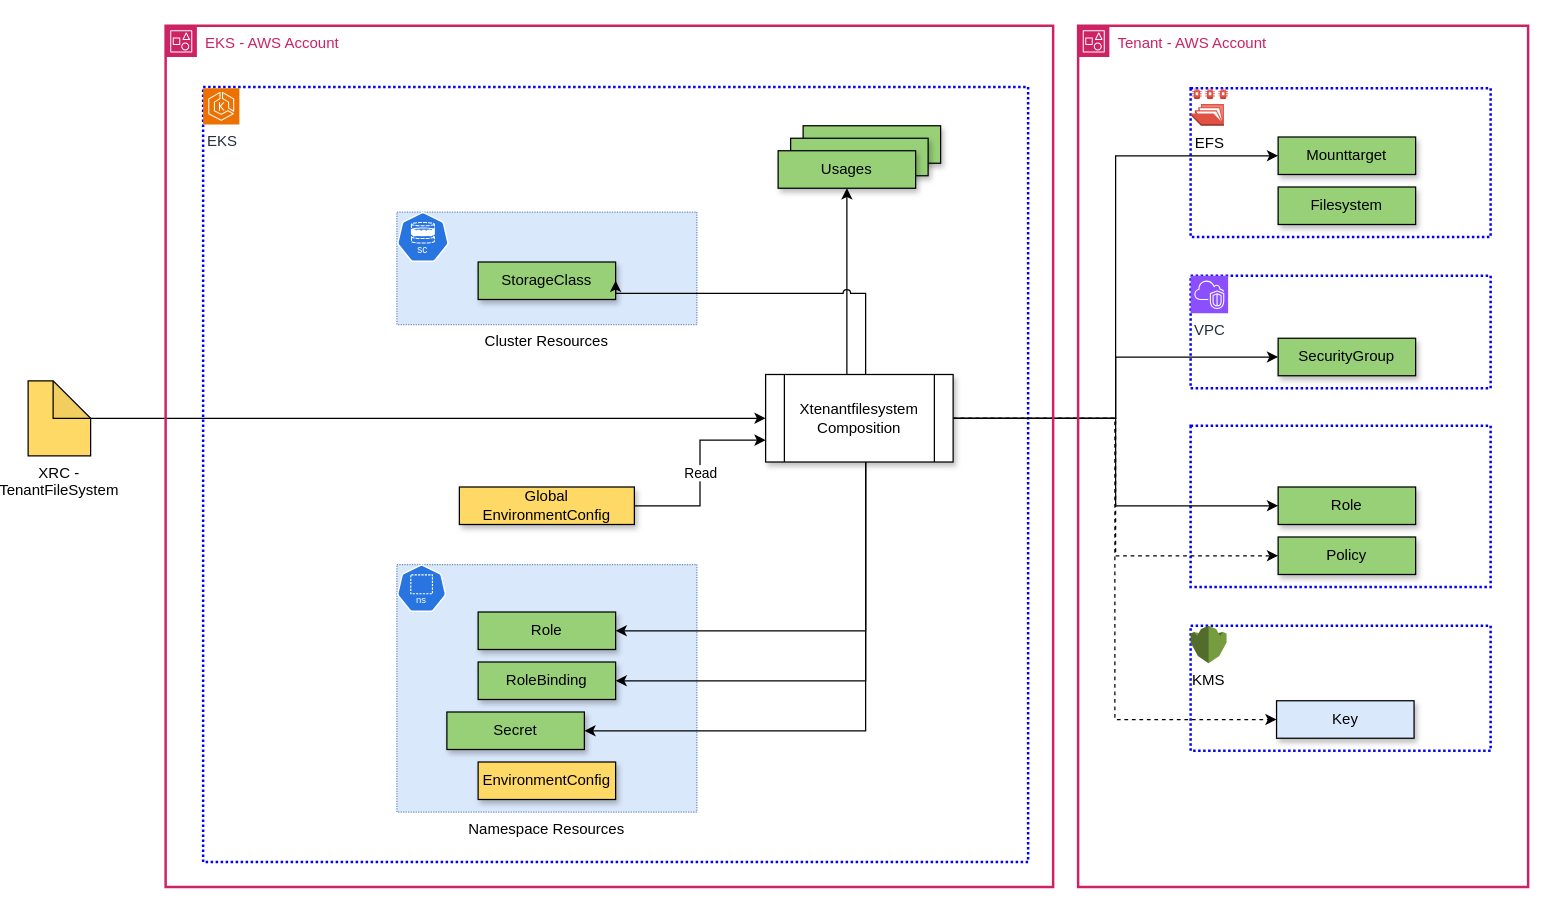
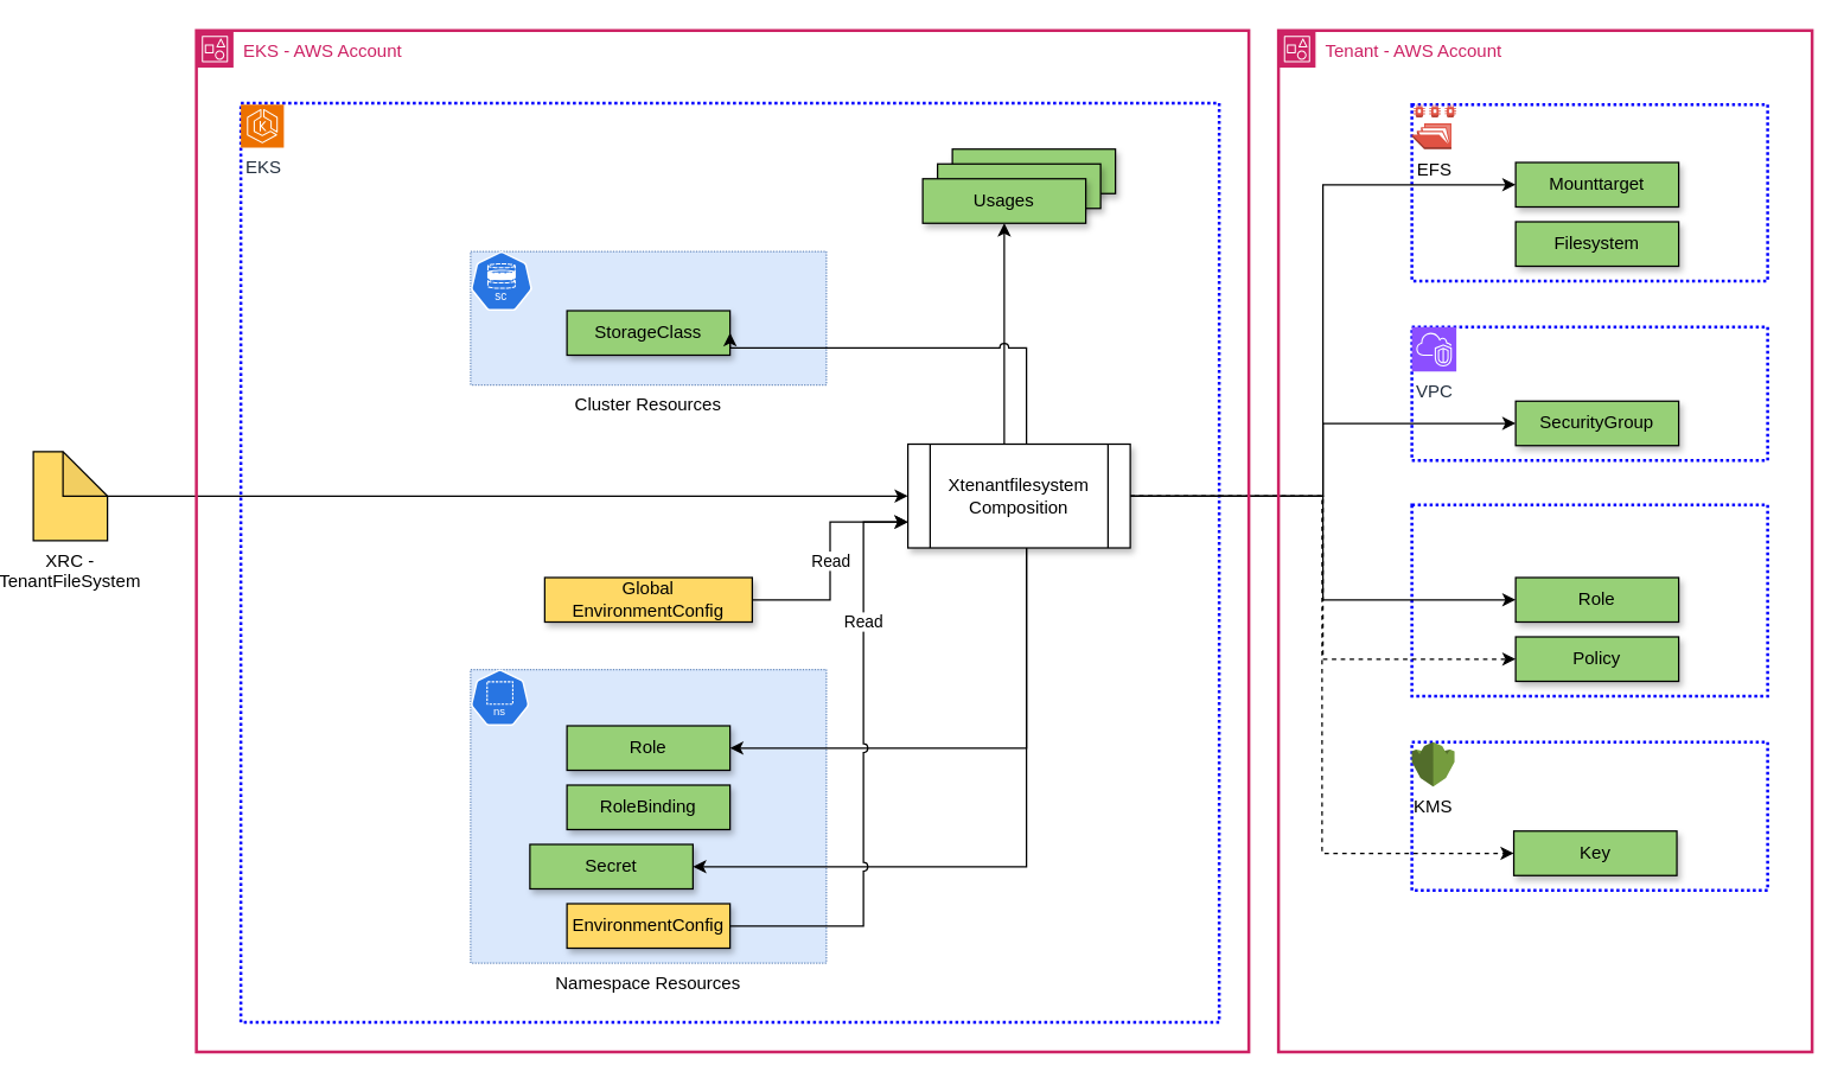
  <mxCell id="0" />
  <mxCell id="1" parent="0" />
  <mxCell id="2" value="Usages" style="rounded=0;whiteSpace=wrap;html=1;shadow=1;fillColor=#97D077;" vertex="1" parent="1"><mxGeometry x="640" y="100" width="110" height="30" as="geometry" /></mxCell>
  <mxCell id="3" value="" style="rounded=0;whiteSpace=wrap;html=1;fillColor=none;dashed=1;strokeColor=#0000FF;dashPattern=1 1;glass=0;shadow=0;strokeWidth=2;" vertex="1" parent="1"><mxGeometry x="160" y="69" width="660" height="620" as="geometry" /></mxCell>
  <mxCell id="4" value="Cluster Resources" style="rounded=0;whiteSpace=wrap;html=1;fillColor=#dae8fc;dashed=1;strokeColor=#6c8ebf;dashPattern=1 1;glass=0;shadow=0;labelPosition=center;verticalLabelPosition=bottom;align=center;verticalAlign=top;" vertex="1" parent="1"><mxGeometry x="315" y="169" width="240" height="90" as="geometry" /></mxCell>
  <mxCell id="5" value="Namespace Resources" style="rounded=0;whiteSpace=wrap;html=1;fillColor=#dae8fc;dashed=1;strokeColor=#6c8ebf;dashPattern=1 1;glass=0;shadow=0;labelPosition=center;verticalLabelPosition=bottom;align=center;verticalAlign=top;" vertex="1" parent="1"><mxGeometry x="315" y="451" width="240" height="198" as="geometry" /></mxCell>
  <mxCell id="6" value="" style="rounded=0;whiteSpace=wrap;html=1;fillColor=none;dashed=1;strokeColor=#0000FF;dashPattern=1 1;glass=0;shadow=0;strokeWidth=2;" vertex="1" parent="1"><mxGeometry x="950" y="500" width="240" height="100" as="geometry" /></mxCell>
  <mxCell id="7" value="" style="rounded=0;whiteSpace=wrap;html=1;fillColor=none;dashed=1;strokeColor=#0000FF;dashPattern=1 1;glass=0;shadow=0;strokeWidth=2;" vertex="1" parent="1"><mxGeometry x="950" y="340" width="240" height="129" as="geometry" /></mxCell>
  <mxCell id="8" value="" style="rounded=0;whiteSpace=wrap;html=1;fillColor=none;dashed=1;strokeColor=#0000FF;dashPattern=1 1;glass=0;shadow=0;strokeWidth=2;" vertex="1" parent="1"><mxGeometry x="950" y="70" width="240" height="119" as="geometry" /></mxCell>
  <mxCell id="9" value="" style="rounded=0;whiteSpace=wrap;html=1;fillColor=none;dashed=1;strokeColor=#0000FF;dashPattern=1 1;glass=0;shadow=0;strokeWidth=2;" vertex="1" parent="1"><mxGeometry x="950" y="220" width="240" height="90" as="geometry" /></mxCell>
  <mxCell id="10" value="XRC - TenantFileSystem" style="shape=note;whiteSpace=wrap;html=1;backgroundOutline=1;darkOpacity=0.05;labelPosition=center;verticalLabelPosition=bottom;align=center;verticalAlign=top;fillColor=#FFD966;" vertex="1" parent="1"><mxGeometry x="20" y="304" width="50" height="60" as="geometry" /></mxCell>
  <mxCell id="11" value="EKS" style="sketch=0;points=[[0,0,0],[0.25,0,0],[0.5,0,0],[0.75,0,0],[1,0,0],[0,1,0],[0.25,1,0],[0.5,1,0],[0.75,1,0],[1,1,0],[0,0.25,0],[0,0.5,0],[0,0.75,0],[1,0.25,0],[1,0.5,0],[1,0.75,0]];outlineConnect=0;fontColor=#232F3E;fillColor=#ED7100;strokeColor=#ffffff;dashed=0;verticalLabelPosition=bottom;verticalAlign=top;align=center;html=1;fontSize=12;fontStyle=0;aspect=fixed;shape=mxgraph.aws4.resourceIcon;resIcon=mxgraph.aws4.eks;" vertex="1" parent="1"><mxGeometry x="160" y="70" width="29" height="29" as="geometry" /></mxCell>
  <mxCell id="12" value="EFS" style="outlineConnect=0;dashed=0;verticalLabelPosition=bottom;verticalAlign=top;align=center;html=1;shape=mxgraph.aws3.efs_share;fillColor=#E05243;gradientColor=none;" vertex="1" parent="1"><mxGeometry x="950" y="70" width="30" height="30" as="geometry" /></mxCell>
  <mxCell id="13" value="VPC" style="sketch=0;points=[[0,0,0],[0.25,0,0],[0.5,0,0],[0.75,0,0],[1,0,0],[0,1,0],[0.25,1,0],[0.5,1,0],[0.75,1,0],[1,1,0],[0,0.25,0],[0,0.5,0],[0,0.75,0],[1,0.25,0],[1,0.5,0],[1,0.75,0]];outlineConnect=0;fontColor=#232F3E;fillColor=#8C4FFF;strokeColor=#ffffff;dashed=0;verticalLabelPosition=bottom;verticalAlign=top;align=center;html=1;fontSize=12;fontStyle=0;aspect=fixed;shape=mxgraph.aws4.resourceIcon;resIcon=mxgraph.aws4.vpc;" vertex="1" parent="1"><mxGeometry x="950" y="220" width="30" height="30" as="geometry" /></mxCell>
  <mxCell id="14" value="" style="aspect=fixed;sketch=0;html=1;dashed=0;whitespace=wrap;verticalLabelPosition=bottom;verticalAlign=top;fillColor=#2875E2;strokeColor=#ffffff;points=[[0.005,0.63,0],[0.1,0.2,0],[0.9,0.2,0],[0.5,0,0],[0.995,0.63,0],[0.72,0.99,0],[0.5,1,0],[0.28,0.99,0]];shape=mxgraph.kubernetes.icon2;kubernetesLabel=1;prIcon=ns" vertex="1" parent="1"><mxGeometry x="315" y="451" width="39.58" height="38" as="geometry" /></mxCell>
  <mxCell id="15" value="KMS" style="outlineConnect=0;dashed=0;verticalLabelPosition=bottom;verticalAlign=top;align=center;html=1;shape=mxgraph.aws3.kms;fillColor=#759C3E;gradientColor=none;" vertex="1" parent="1"><mxGeometry x="950" y="500" width="28.75" height="30" as="geometry" /></mxCell>
  <mxCell id="16" value="Mounttarget" style="rounded=0;whiteSpace=wrap;html=1;shadow=1;fillColor=#97D077;" vertex="1" parent="1"><mxGeometry x="1020" y="109" width="110" height="30" as="geometry" /></mxCell>
  <mxCell id="17" value="Filesystem" style="rounded=0;whiteSpace=wrap;html=1;shadow=1;fillColor=#97D077;" vertex="1" parent="1"><mxGeometry x="1020" y="149" width="110" height="30" as="geometry" /></mxCell>
  <mxCell id="18" value="SecurityGroup" style="rounded=0;whiteSpace=wrap;html=1;glass=0;shadow=1;fillColor=#97D077;" vertex="1" parent="1"><mxGeometry x="1020" y="270" width="110" height="30" as="geometry" /></mxCell>
  <mxCell id="19" value="Role" style="rounded=0;whiteSpace=wrap;html=1;shadow=1;fillColor=#97D077;" vertex="1" parent="1"><mxGeometry x="380" y="489" width="110" height="30" as="geometry" /></mxCell>
  <mxCell id="20" value="RoleBinding" style="rounded=0;whiteSpace=wrap;html=1;shadow=1;fillColor=#97D077;" vertex="1" parent="1"><mxGeometry x="380" y="529" width="110" height="30" as="geometry" /></mxCell>
  <mxCell id="21" value="Secret" style="rounded=0;whiteSpace=wrap;html=1;shadow=1;fillColor=#97D077;" vertex="1" parent="1"><mxGeometry x="355" y="569" width="110" height="30" as="geometry" /></mxCell>
  <mxCell id="22" value="StorageClass" style="rounded=0;whiteSpace=wrap;html=1;shadow=1;fillColor=#97D077;" vertex="1" parent="1"><mxGeometry x="380" y="209" width="110" height="30" as="geometry" /></mxCell>
  <mxCell id="23" style="edgeStyle=orthogonalEdgeStyle;rounded=0;orthogonalLoop=1;jettySize=auto;html=1;entryX=0;entryY=0.5;entryDx=0;entryDy=0;" edge="1" parent="1" source="34" target="16"><mxGeometry relative="1" as="geometry" /></mxCell>
  <mxCell id="24" style="edgeStyle=orthogonalEdgeStyle;rounded=0;orthogonalLoop=1;jettySize=auto;html=1;entryX=0;entryY=0.5;entryDx=0;entryDy=0;" edge="1" parent="1" source="34" target="18"><mxGeometry relative="1" as="geometry" /></mxCell>
  <mxCell id="25" style="edgeStyle=orthogonalEdgeStyle;rounded=0;orthogonalLoop=1;jettySize=auto;html=1;entryX=0;entryY=0.5;entryDx=0;entryDy=0;" edge="1" parent="1" source="34" target="35"><mxGeometry relative="1" as="geometry" /></mxCell>
  <mxCell id="26" style="edgeStyle=orthogonalEdgeStyle;rounded=0;orthogonalLoop=1;jettySize=auto;html=1;entryX=0;entryY=0.5;entryDx=0;entryDy=0;dashed=1;" edge="1" parent="1" source="34" target="36"><mxGeometry relative="1" as="geometry" /></mxCell>
  <mxCell id="27" style="edgeStyle=orthogonalEdgeStyle;rounded=0;orthogonalLoop=1;jettySize=auto;html=1;entryX=0;entryY=0.5;entryDx=0;entryDy=0;dashed=1;" edge="1" parent="1" source="34" target="37"><mxGeometry relative="1" as="geometry" /></mxCell>
  <mxCell id="28" value="" style="edgeStyle=orthogonalEdgeStyle;rounded=0;orthogonalLoop=1;jettySize=auto;html=1;endArrow=none;endFill=0;startArrow=classic;startFill=1;" edge="1" parent="1" source="34" target="10"><mxGeometry relative="1" as="geometry" /></mxCell>
  <mxCell id="29" style="edgeStyle=orthogonalEdgeStyle;rounded=0;orthogonalLoop=1;jettySize=auto;html=1;entryX=1;entryY=0.5;entryDx=0;entryDy=0;" edge="1" parent="1" source="34" target="19"><mxGeometry relative="1" as="geometry"><Array as="points"><mxPoint x="690" y="504" /></Array></mxGeometry></mxCell>
- <mxCell id="30" style="edgeStyle=orthogonalEdgeStyle;rounded=0;orthogonalLoop=1;jettySize=auto;html=1;entryX=1;entryY=0.5;entryDx=0;entryDy=0;" edge="1" parent="1" source="34" target="20"><mxGeometry relative="1" as="geometry"><Array as="points"><mxPoint x="690" y="544" /></Array></mxGeometry></mxCell>
  <mxCell id="31" style="edgeStyle=orthogonalEdgeStyle;rounded=0;orthogonalLoop=1;jettySize=auto;html=1;entryX=1;entryY=0.5;entryDx=0;entryDy=0;" edge="1" parent="1" source="34" target="21"><mxGeometry relative="1" as="geometry"><Array as="points"><mxPoint x="690" y="584" /></Array></mxGeometry></mxCell>
  <mxCell id="32" style="edgeStyle=orthogonalEdgeStyle;rounded=0;orthogonalLoop=1;jettySize=auto;html=1;entryX=0.5;entryY=1;entryDx=0;entryDy=0;jumpStyle=none;" edge="1" parent="1" source="34" target="44"><mxGeometry relative="1" as="geometry"><Array as="points"><mxPoint x="675" y="269" /><mxPoint x="675" y="269" /></Array></mxGeometry></mxCell>
  <mxCell id="33" style="edgeStyle=orthogonalEdgeStyle;rounded=0;orthogonalLoop=1;jettySize=auto;html=1;entryX=1;entryY=0.5;entryDx=0;entryDy=0;jumpStyle=arc;" edge="1" parent="1" source="34" target="22"><mxGeometry relative="1" as="geometry"><Array as="points"><mxPoint x="690" y="234" /></Array></mxGeometry></mxCell>
  <mxCell id="34" value="&lt;div&gt;Xtenantfilesystem&lt;/div&gt;&lt;div&gt;Composition&lt;br&gt;&lt;/div&gt;" style="shape=process;whiteSpace=wrap;html=1;backgroundOutline=1;shadow=1;" vertex="1" parent="1"><mxGeometry x="610" y="299" width="150" height="70" as="geometry" /></mxCell>
  <mxCell id="35" value="Role" style="rounded=0;whiteSpace=wrap;html=1;shadow=1;fillColor=#97D077;" vertex="1" parent="1"><mxGeometry x="1020" y="389" width="110" height="30" as="geometry" /></mxCell>
  <mxCell id="36" value="Policy" style="rounded=0;whiteSpace=wrap;html=1;shadow=1;fillColor=#97D077;" vertex="1" parent="1"><mxGeometry x="1020" y="429" width="110" height="30" as="geometry" /></mxCell>
- <mxCell id="37" value="Key" style="rounded=0;whiteSpace=wrap;html=1;shadow=1;fillColor=#dae8fc;" vertex="1" parent="1"><mxGeometry x="1018.75" y="560" width="110" height="30" as="geometry" /></mxCell>
+ <mxCell id="37" value="Key" style="rounded=0;whiteSpace=wrap;html=1;shadow=1;fillColor=#97D077;" vertex="1" parent="1"><mxGeometry x="1018.75" y="560" width="110" height="30" as="geometry" /></mxCell>
  <mxCell id="38" value="" style="aspect=fixed;sketch=0;html=1;dashed=0;whitespace=wrap;verticalLabelPosition=bottom;verticalAlign=top;fillColor=#2875E2;strokeColor=#ffffff;points=[[0.005,0.63,0],[0.1,0.2,0],[0.9,0.2,0],[0.5,0,0],[0.995,0.63,0],[0.72,0.99,0],[0.5,1,0],[0.28,0.99,0]];shape=mxgraph.kubernetes.icon2;kubernetesLabel=1;prIcon=sc" vertex="1" parent="1"><mxGeometry x="315" y="169" width="41.67" height="40" as="geometry" /></mxCell>
+ <mxCell id="39" value="Read" style="edgeStyle=orthogonalEdgeStyle;rounded=0;orthogonalLoop=1;jettySize=auto;html=1;entryX=0;entryY=0.75;entryDx=0;entryDy=0;jumpStyle=arc;" edge="1" parent="1" source="40" target="34"><mxGeometry x="0.503" relative="1" as="geometry"><Array as="points"><mxPoint x="580" y="624" /><mxPoint x="580" y="352" /></Array><mxPoint as="offset" /></mxGeometry></mxCell>
  <mxCell id="40" value="EnvironmentConfig" style="rounded=0;whiteSpace=wrap;html=1;shadow=1;fillColor=#FFD966;" vertex="1" parent="1"><mxGeometry x="380" y="609" width="110" height="30" as="geometry" /></mxCell>
  <mxCell id="41" value="Read" style="edgeStyle=orthogonalEdgeStyle;rounded=0;orthogonalLoop=1;jettySize=auto;html=1;entryX=0;entryY=0.75;entryDx=0;entryDy=0;" edge="1" parent="1" source="42" target="34"><mxGeometry relative="1" as="geometry" /></mxCell>
  <mxCell id="42" value="Global EnvironmentConfig" style="rounded=0;whiteSpace=wrap;html=1;shadow=1;fillColor=#FFD966;" vertex="1" parent="1"><mxGeometry x="365" y="389" width="140" height="30" as="geometry" /></mxCell>
  <mxCell id="43" value="Usages" style="rounded=0;whiteSpace=wrap;html=1;shadow=1;fillColor=#97D077;" vertex="1" parent="1"><mxGeometry x="630" y="110" width="110" height="30" as="geometry" /></mxCell>
  <mxCell id="44" value="Usages" style="rounded=0;whiteSpace=wrap;html=1;shadow=1;fillColor=#97D077;" vertex="1" parent="1"><mxGeometry x="620" y="120" width="110" height="30" as="geometry" /></mxCell>
  <mxCell id="45" value="Tenant - AWS Account" style="points=[[0,0],[0.25,0],[0.5,0],[0.75,0],[1,0],[1,0.25],[1,0.5],[1,0.75],[1,1],[0.75,1],[0.5,1],[0.25,1],[0,1],[0,0.75],[0,0.5],[0,0.25]];outlineConnect=0;gradientColor=none;html=1;whiteSpace=wrap;fontSize=12;fontStyle=0;container=1;pointerEvents=0;collapsible=0;recursiveResize=0;shape=mxgraph.aws4.group;grIcon=mxgraph.aws4.group_account;strokeColor=#CD2264;fillColor=none;verticalAlign=top;align=left;spacingLeft=30;fontColor=#CD2264;dashed=0;strokeWidth=2;" vertex="1" parent="1"><mxGeometry x="860" y="20" width="360" height="689" as="geometry" /></mxCell>
  <mxCell id="46" value="EKS - AWS Account" style="points=[[0,0],[0.25,0],[0.5,0],[0.75,0],[1,0],[1,0.25],[1,0.5],[1,0.75],[1,1],[0.75,1],[0.5,1],[0.25,1],[0,1],[0,0.75],[0,0.5],[0,0.25]];outlineConnect=0;gradientColor=none;html=1;whiteSpace=wrap;fontSize=12;fontStyle=0;container=1;pointerEvents=0;collapsible=0;recursiveResize=0;shape=mxgraph.aws4.group;grIcon=mxgraph.aws4.group_account;strokeColor=#CD2264;fillColor=none;verticalAlign=top;align=left;spacingLeft=30;fontColor=#CD2264;dashed=0;strokeWidth=2;" vertex="1" parent="1"><mxGeometry x="130" y="20" width="710" height="689" as="geometry" /></mxCell>
